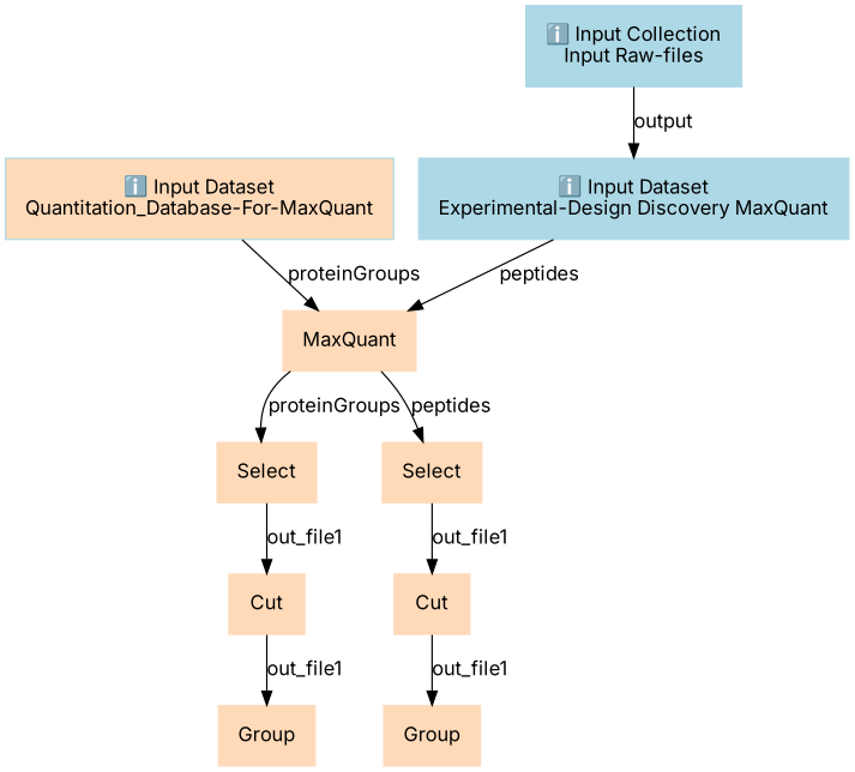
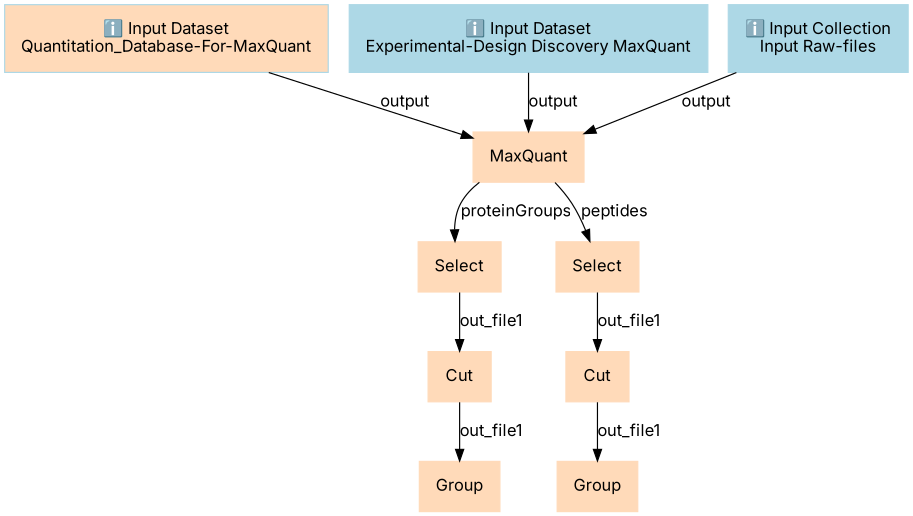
  digraph {
    fontname=Inter
    node [color=peachpuff fontname=Inter margin="0.2,0.2" shape=box style=filled]
    edge [fontname=Inter]
    n1 [color=lightblue fillcolor=peachpuff label="ℹ️ Input Dataset\nQuantitation_Database-For-MaxQuant"]
    n2 [label=MaxQuant]
    n3 [label=Select]
    n4 [label=Select]
    n5 [color=lightblue label="ℹ️ Input Dataset\nExperimental-Design Discovery MaxQuant"]
    n6 [color=lightblue label="ℹ️ Input Collection\nInput Raw-files"]
    n7 [label=Cut]
    n8 [label=Cut]
    n9 [label=Group]
    n10 [label=Group]
-   n1 -> n2 [label=proteinGroups]
+   n1 -> n2 [label=output]
    n2 -> n3 [label=proteinGroups]
    n2 -> n4 [label=peptides]
    n3 -> n7 [label=out_file1]
    n4 -> n8 [label=out_file1]
-   n5 -> n2 [label=peptides]
-   n6 -> n5 [label=output]
+   n5 -> n2 [label=output]
+   n6 -> n2 [label=output]
    n7 -> n9 [label=out_file1]
    n8 -> n10 [label=out_file1]
  }
